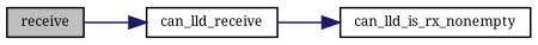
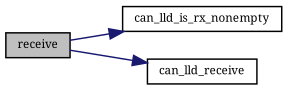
  digraph {
    fontname="Noto Serif"
    rankdir=LR
    node [color=black fontname="Noto Serif" fontsize=8 shape=record]
    edge [color=midnightblue fontname="Noto Serif" fontsize=8 labelfontname=Helvetica labelfontsize=8 style=solid]
    n1 [fillcolor=grey75 fontcolor=black height=0.2 label=receive style=filled width=0.4]
    n2 [height=0.2 label=can_lld_is_rx_nonempty width=0.4]
    n3 [height=0.2 label=can_lld_receive width=0.4]
-   n3 -> n2
+   n1 -> n2
    n1 -> n3
  }
